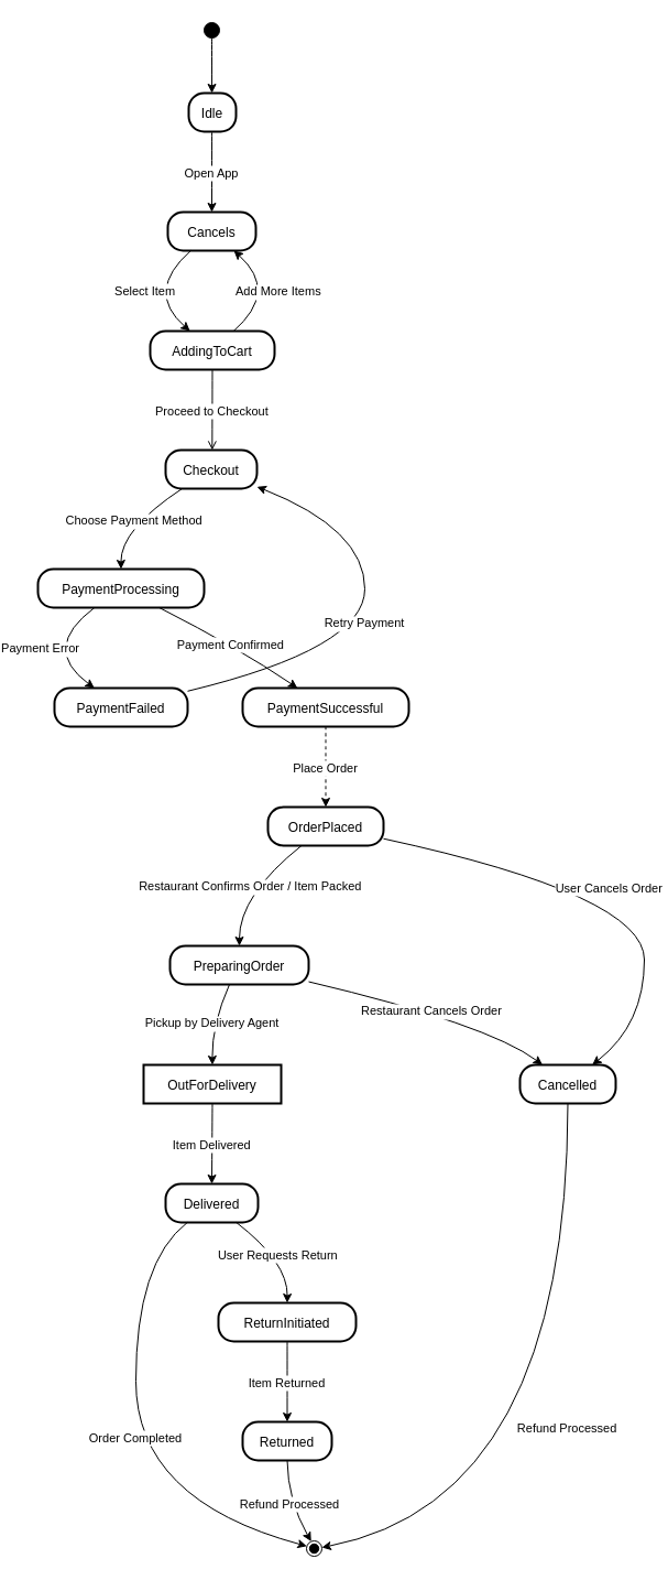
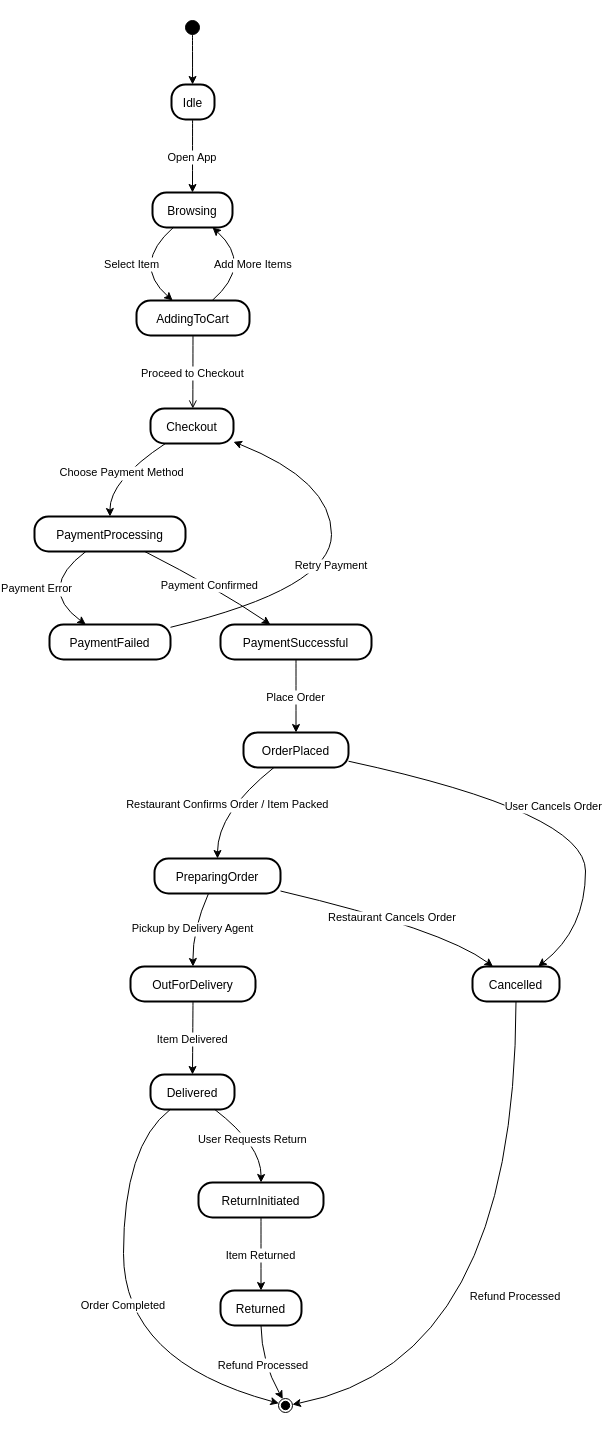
  <mxCell id="0" />
  <mxCell id="1" parent="0" />
  <mxCell id="2" value="" style="ellipse;fillColor=strokeColor;" vertex="1" parent="1"><mxGeometry x="171" y="20" width="14" height="14" as="geometry" /></mxCell>
  <mxCell id="3" value="Idle" style="rounded=1;arcSize=40;strokeWidth=2" vertex="1" parent="1"><mxGeometry x="157" y="84" width="43" height="35" as="geometry" /></mxCell>
- <mxCell id="4" value="Cancels" style="rounded=1;arcSize=40;strokeWidth=2" vertex="1" parent="1"><mxGeometry x="138" y="192" width="80" height="35" as="geometry" /></mxCell>
+ <mxCell id="4" value="Browsing" style="rounded=1;arcSize=40;strokeWidth=2" vertex="1" parent="1"><mxGeometry x="138" y="192" width="80" height="35" as="geometry" /></mxCell>
  <mxCell id="5" value="AddingToCart" style="rounded=1;arcSize=40;strokeWidth=2" vertex="1" parent="1"><mxGeometry x="122" y="300" width="113" height="35" as="geometry" /></mxCell>
  <mxCell id="6" value="Checkout" style="rounded=1;arcSize=40;strokeWidth=2" vertex="1" parent="1"><mxGeometry x="136" y="408" width="83" height="35" as="geometry" /></mxCell>
  <mxCell id="7" value="PaymentProcessing" style="rounded=1;arcSize=40;strokeWidth=2" vertex="1" parent="1"><mxGeometry x="20" y="516" width="151" height="35" as="geometry" /></mxCell>
  <mxCell id="8" value="PaymentFailed" style="rounded=1;arcSize=40;strokeWidth=2" vertex="1" parent="1"><mxGeometry x="35" y="624" width="121" height="35" as="geometry" /></mxCell>
  <mxCell id="9" value="PaymentSuccessful" style="rounded=1;arcSize=40;strokeWidth=2" vertex="1" parent="1"><mxGeometry x="206" y="624" width="151" height="35" as="geometry" /></mxCell>
  <mxCell id="10" value="OrderPlaced" style="rounded=1;arcSize=40;strokeWidth=2" vertex="1" parent="1"><mxGeometry x="229" y="732" width="105" height="35" as="geometry" /></mxCell>
  <mxCell id="11" value="PreparingOrder" style="rounded=1;arcSize=40;strokeWidth=2" vertex="1" parent="1"><mxGeometry x="140" y="858" width="126" height="35" as="geometry" /></mxCell>
- <mxCell id="12" value="OutForDelivery" style="arcSize=40;strokeWidth=2;rounded=0;" vertex="1" parent="1"><mxGeometry x="116" y="966" width="125" height="35" as="geometry" /></mxCell>
+ <mxCell id="12" value="OutForDelivery" style="rounded=1;arcSize=40;strokeWidth=2" vertex="1" parent="1"><mxGeometry x="116" y="966" width="125" height="35" as="geometry" /></mxCell>
  <mxCell id="13" value="Delivered" style="rounded=1;arcSize=40;strokeWidth=2" vertex="1" parent="1"><mxGeometry x="136" y="1074" width="84" height="35" as="geometry" /></mxCell>
  <mxCell id="14" value="" style="ellipse;shape=endState;fillColor=strokeColor;" vertex="1" parent="1"><mxGeometry x="264" y="1398" width="14" height="14" as="geometry" /></mxCell>
  <mxCell id="15" value="Cancelled" style="rounded=1;arcSize=40;strokeWidth=2" vertex="1" parent="1"><mxGeometry x="458" y="966" width="87" height="35" as="geometry" /></mxCell>
  <mxCell id="16" value="ReturnInitiated" style="rounded=1;arcSize=40;strokeWidth=2" vertex="1" parent="1"><mxGeometry x="184" y="1182" width="125" height="35" as="geometry" /></mxCell>
  <mxCell id="17" value="Returned" style="rounded=1;arcSize=40;strokeWidth=2" vertex="1" parent="1"><mxGeometry x="206" y="1290" width="81" height="35" as="geometry" /></mxCell>
  <mxCell id="18" value="" style="curved=1;startArrow=none;;exitX=0.51;exitY=1;entryX=0.49;entryY=0;rounded=0;" edge="1" parent="1" source="2" target="3"><mxGeometry relative="1" as="geometry"><Array as="points" /></mxGeometry></mxCell>
  <mxCell id="19" value="Open App" style="curved=1;startArrow=none;;exitX=0.49;exitY=1;entryX=0.5;entryY=0;rounded=0;" edge="1" parent="1" source="3" target="4"><mxGeometry relative="1" as="geometry"><Array as="points" /></mxGeometry></mxCell>
  <mxCell id="20" value="Select Item" style="curved=1;startArrow=none;;exitX=0.26;exitY=1;entryX=0.32;entryY=0;rounded=0;" edge="1" parent="1" source="4" target="5"><mxGeometry relative="1" as="geometry"><Array as="points"><mxPoint x="117" y="264" /></Array></mxGeometry></mxCell>
  <mxCell id="21" value="Add More Items" style="curved=1;startArrow=none;;exitX=0.67;exitY=0;entryX=0.75;entryY=1;rounded=0;" edge="1" parent="1" source="5" target="4"><mxGeometry relative="1" as="geometry"><Array as="points"><mxPoint x="239" y="264" /></Array></mxGeometry></mxCell>
  <mxCell id="22" value="Proceed to Checkout" style="curved=1;startArrow=none;exitX=0.5;exitY=1;entryX=0.51;entryY=0;rounded=0;endArrow=open;" edge="1" parent="1" source="5" target="6"><mxGeometry relative="1" as="geometry"><Array as="points" /></mxGeometry></mxCell>
  <mxCell id="23" value="Choose Payment Method" style="curved=1;startArrow=none;;exitX=0.18;exitY=1;entryX=0.5;entryY=0;rounded=0;" edge="1" parent="1" source="6" target="7"><mxGeometry relative="1" as="geometry"><Array as="points"><mxPoint x="95" y="480" /></Array></mxGeometry></mxCell>
  <mxCell id="24" value="Payment Error" style="curved=1;startArrow=none;;exitX=0.34;exitY=1;entryX=0.3;entryY=0;rounded=0;" edge="1" parent="1" source="7" target="8"><mxGeometry relative="1" as="geometry"><Array as="points"><mxPoint x="22" y="588" /></Array></mxGeometry></mxCell>
  <mxCell id="25" value="Retry Payment" style="curved=1;startArrow=none;;exitX=1;exitY=0.08;entryX=1.01;entryY=0.96;rounded=0;" edge="1" parent="1" source="8" target="6"><mxGeometry relative="1" as="geometry"><Array as="points"><mxPoint x="317" y="588" /><mxPoint x="317" y="480" /></Array></mxGeometry></mxCell>
  <mxCell id="26" value="Payment Confirmed" style="curved=1;startArrow=none;;exitX=0.73;exitY=1;entryX=0.33;entryY=0;rounded=0;" edge="1" parent="1" source="7" target="9"><mxGeometry relative="1" as="geometry"><Array as="points"><mxPoint x="203" y="588" /></Array></mxGeometry></mxCell>
- <mxCell id="27" value="Place Order" style="curved=1;startArrow=none;exitX=0.5;exitY=1;entryX=0.5;entryY=0;rounded=0;dashed=1;" edge="1" parent="1" source="9" target="10"><mxGeometry relative="1" as="geometry"><Array as="points" /></mxGeometry></mxCell>
+ <mxCell id="27" value="Place Order" style="curved=1;startArrow=none;;exitX=0.5;exitY=1;entryX=0.5;entryY=0;rounded=0;" edge="1" parent="1" source="9" target="10"><mxGeometry relative="1" as="geometry"><Array as="points" /></mxGeometry></mxCell>
  <mxCell id="28" value="Restaurant Confirms Order / Item Packed" style="curved=1;startArrow=none;;exitX=0.29;exitY=1;entryX=0.5;entryY=-0.01;rounded=0;" edge="1" parent="1" source="10" target="11"><mxGeometry relative="1" as="geometry"><Array as="points"><mxPoint x="203" y="812" /></Array></mxGeometry></mxCell>
  <mxCell id="29" value="Pickup by Delivery Agent" style="curved=1;startArrow=none;;exitX=0.43;exitY=0.99;entryX=0.5;entryY=-0.01;rounded=0;" edge="1" parent="1" source="11" target="12"><mxGeometry relative="1" as="geometry"><Array as="points"><mxPoint x="178" y="929" /></Array></mxGeometry></mxCell>
  <mxCell id="30" value="Item Delivered" style="curved=1;startArrow=none;;exitX=0.5;exitY=0.99;entryX=0.5;entryY=-0.01;rounded=0;" edge="1" parent="1" source="12" target="13"><mxGeometry relative="1" as="geometry"><Array as="points" /></mxGeometry></mxCell>
  <mxCell id="31" value="Order Completed" style="curved=1;startArrow=none;;exitX=0.24;exitY=0.99;entryX=0.01;entryY=0.34;rounded=0;" edge="1" parent="1" source="13" target="14"><mxGeometry relative="1" as="geometry"><Array as="points"><mxPoint x="109" y="1145" /><mxPoint x="109" y="1361" /></Array></mxGeometry></mxCell>
  <mxCell id="32" value="User Cancels Order" style="curved=1;startArrow=none;;exitX=1;exitY=0.82;entryX=0.76;entryY=-0.01;rounded=0;" edge="1" parent="1" source="10" target="15"><mxGeometry relative="1" as="geometry"><Array as="points"><mxPoint x="571" y="812" /><mxPoint x="571" y="929" /></Array></mxGeometry></mxCell>
  <mxCell id="33" value="Restaurant Cancels Order" style="curved=1;startArrow=none;;exitX=0.99;exitY=0.92;entryX=0.23;entryY=-0.01;rounded=0;" edge="1" parent="1" source="11" target="15"><mxGeometry relative="1" as="geometry"><Array as="points"><mxPoint x="429" y="929" /></Array></mxGeometry></mxCell>
  <mxCell id="34" value="Refund Processed" style="curved=1;startArrow=none;;exitX=0.5;exitY=0.99;entryX=1.01;entryY=0.38;rounded=0;" edge="1" parent="1" source="15" target="14"><mxGeometry relative="1" as="geometry"><Array as="points"><mxPoint x="501" y="1361" /></Array></mxGeometry></mxCell>
  <mxCell id="35" value="User Requests Return" style="curved=1;startArrow=none;;exitX=0.76;exitY=0.99;entryX=0.5;entryY=-0.01;rounded=0;" edge="1" parent="1" source="13" target="16"><mxGeometry relative="1" as="geometry"><Array as="points"><mxPoint x="247" y="1145" /></Array></mxGeometry></mxCell>
  <mxCell id="36" value="Item Returned" style="curved=1;startArrow=none;;exitX=0.5;exitY=0.99;entryX=0.5;entryY=-0.01;rounded=0;" edge="1" parent="1" source="16" target="17"><mxGeometry relative="1" as="geometry"><Array as="points" /></mxGeometry></mxCell>
  <mxCell id="37" value="Refund Processed" style="curved=1;startArrow=none;;exitX=0.5;exitY=0.99;entryX=0.23;entryY=-0.03;rounded=0;" edge="1" parent="1" source="17" target="14"><mxGeometry relative="1" as="geometry"><Array as="points"><mxPoint x="247" y="1361" /></Array></mxGeometry></mxCell>
